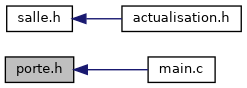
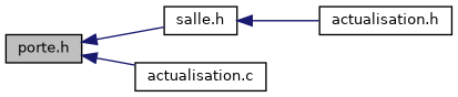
  digraph {
    rankdir=LR
    node [color=black fillcolor=white fontname=Helvetica fontsize=10 shape=record style=filled]
    edge [color=midnightblue dir=back fontname=Helvetica fontsize=10 labelfontname=Helvetica labelfontsize=10 style=solid]
    n1 [fillcolor=grey75 fontcolor=black height=0.2 label="porte.h" width=0.4]
    n2 [height=0.2 label="salle.h" width=0.4]
-   n3 [height=0.2 label="main.c" width=0.4]
+   n3 [height=0.2 label="actualisation.c" width=0.4]
    n4 [height=0.2 label="actualisation.h" width=0.4]
+   n1 -> n2
    n1 -> n3
    n2 -> n4
  }
